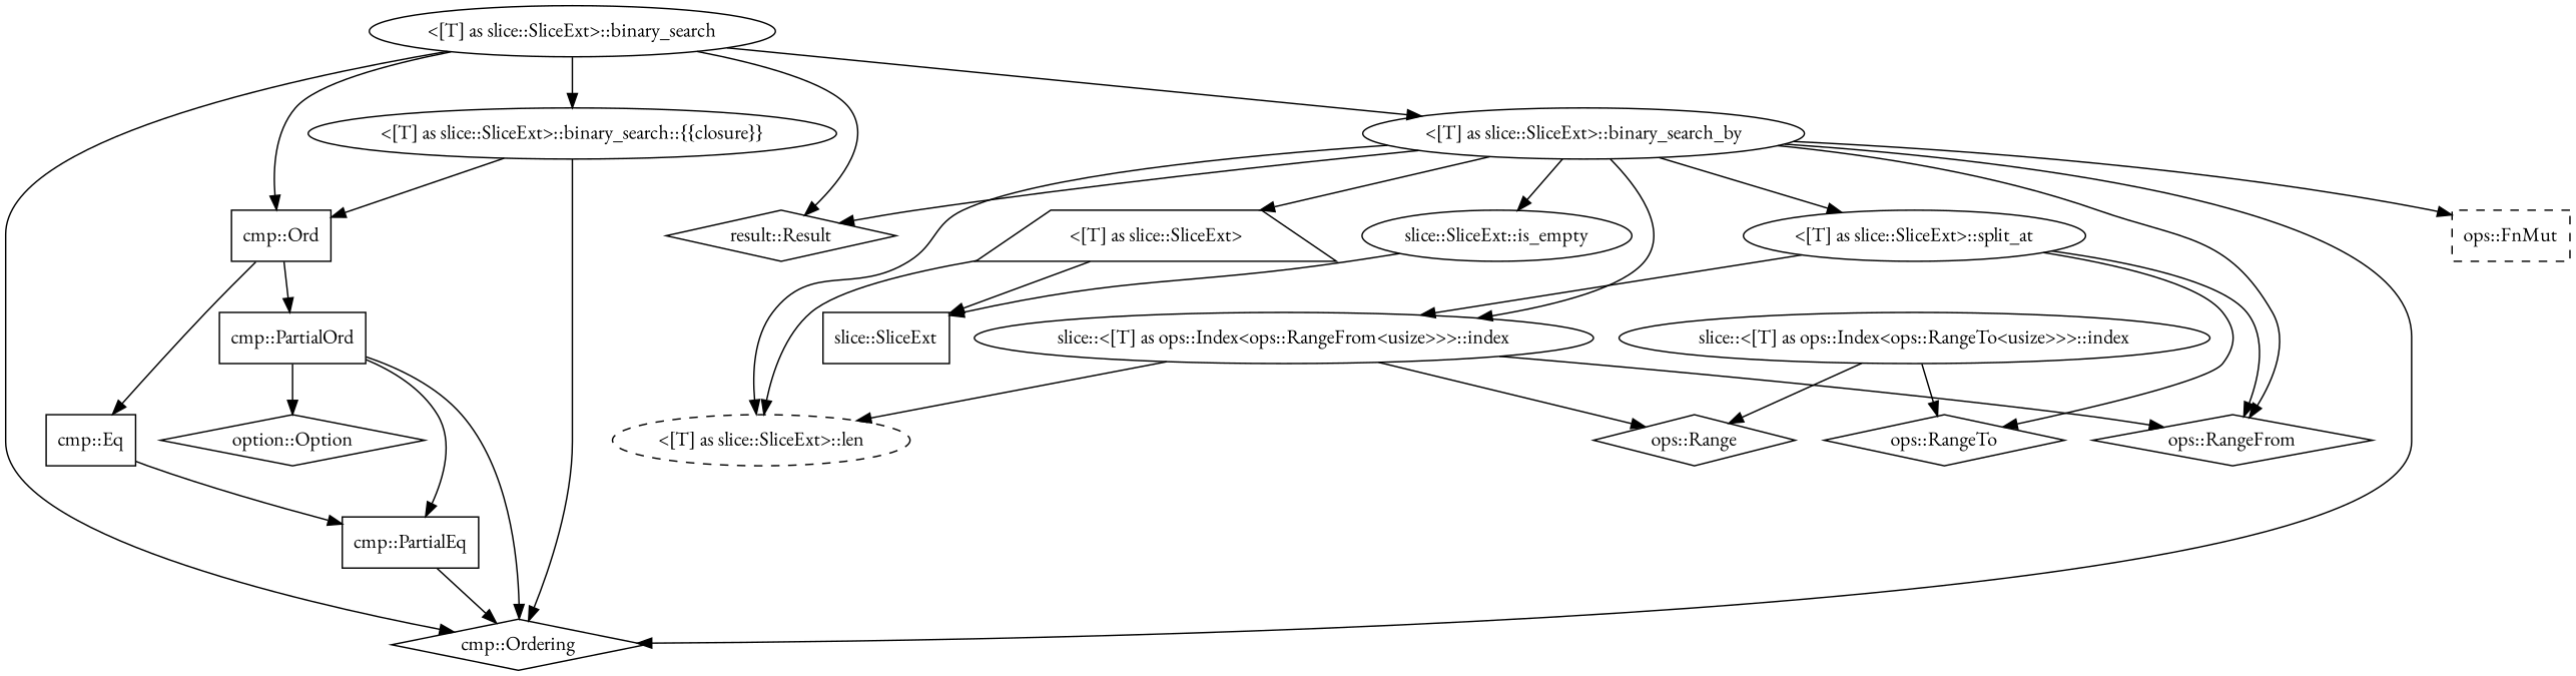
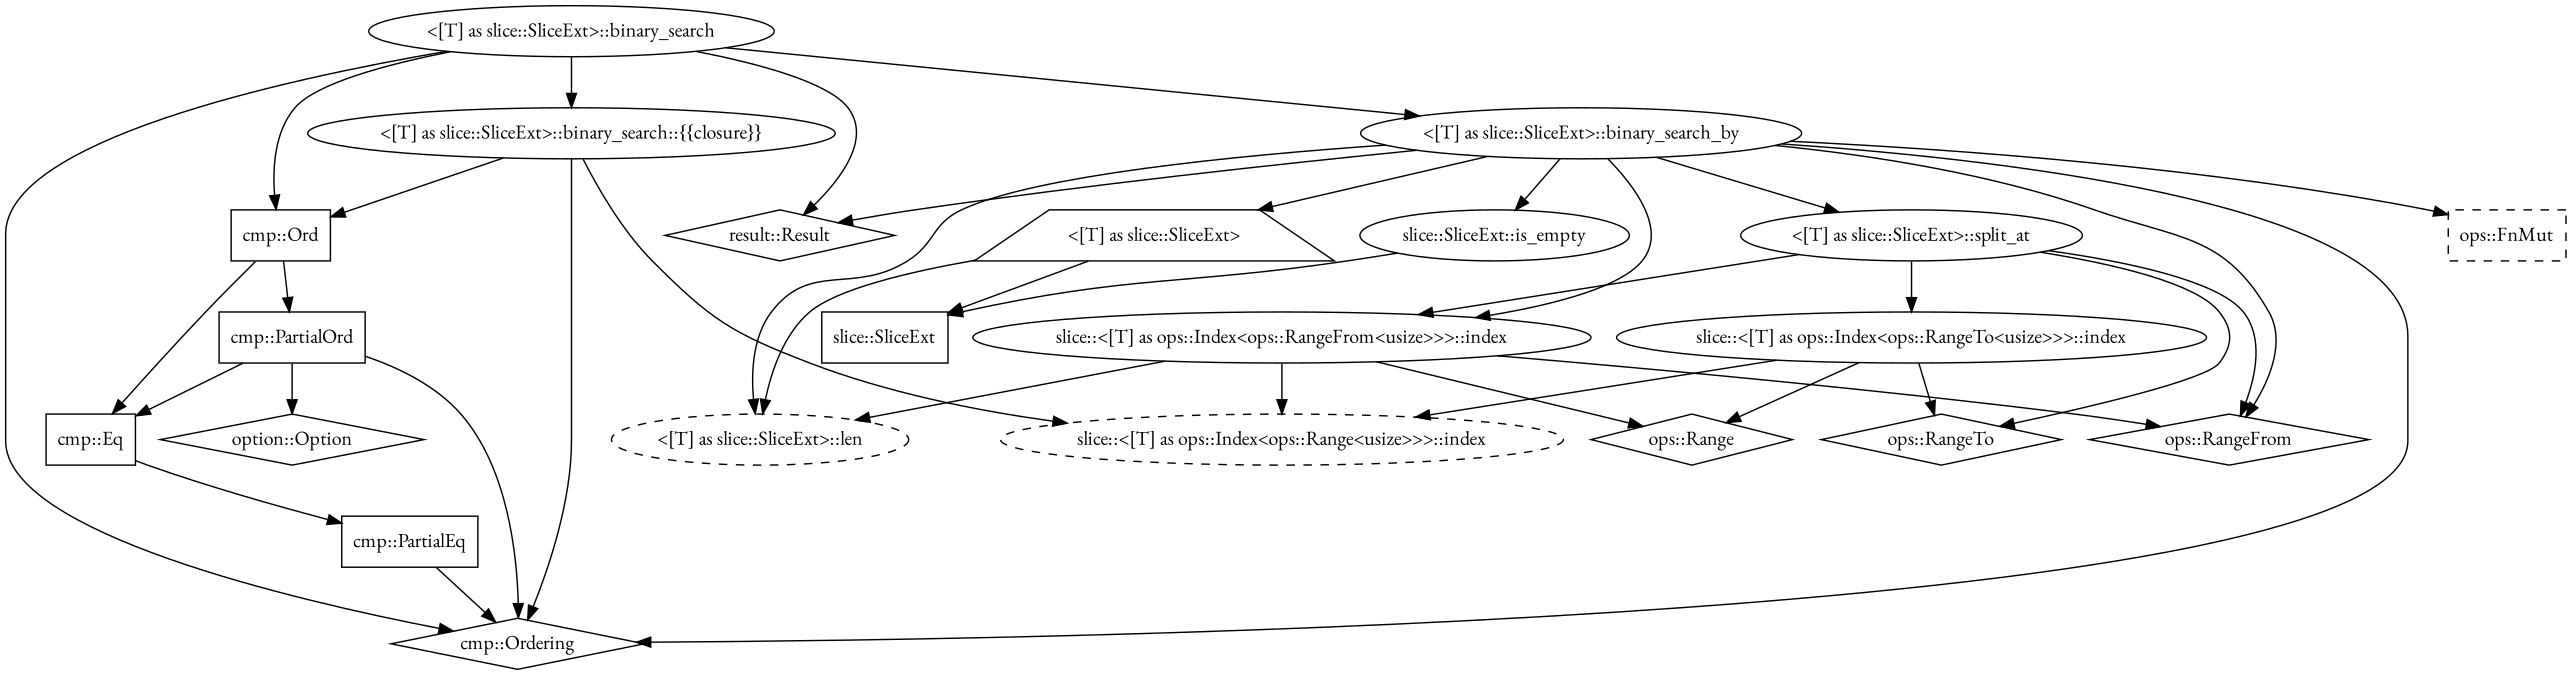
  digraph {
    fontname="EB Garamond"
    node [fontname="EB Garamond"]
    edge [fontname="EB Garamond"]
    n1 [label="<[T] as slice::SliceExt>::binary_search"]
    n2 [label="<[T] as slice::SliceExt>::binary_search::{{closure}}"]
    n3 [label="cmp::Ordering" shape=diamond]
    n4 [label="<[T] as slice::SliceExt>::binary_search_by"]
    n5 [label="cmp::Ord" shape=box]
    n6 [label="result::Result" shape=diamond]
+   n7 [label="slice::<[T] as ops::Index<ops::Range<usize>>>::index" style=dashed]
    n8 [label="ops::FnMut" shape=box style=dashed]
    n9 [label="<[T] as slice::SliceExt>::len" style=dashed]
    n10 [label="<[T] as slice::SliceExt>::split_at"]
    n11 [label="<[T] as slice::SliceExt>" shape=trapezium]
    n12 [label="slice::SliceExt::is_empty"]
    n13 [label="ops::RangeFrom" shape=diamond]
    n14 [label="slice::<[T] as ops::Index<ops::RangeFrom<usize>>>::index"]
    n15 [label="cmp::Eq" shape=box]
    n16 [label="cmp::PartialOrd" shape=box]
    n17 [label="ops::RangeTo" shape=diamond]
    n18 [label="slice::<[T] as ops::Index<ops::RangeTo<usize>>>::index"]
    n19 [label="slice::SliceExt" shape=box]
    n20 [label="ops::Range" shape=diamond]
    n21 [label="cmp::PartialEq" shape=box]
    n22 [label="option::Option" shape=diamond]
    n1 -> n2
    n1 -> n3
    n1 -> n4
    n1 -> n5
    n1 -> n6
    n2 -> n3
    n2 -> n5
+   n2 -> n7
    n4 -> n3
    n4 -> n6
    n4 -> n8
    n4 -> n9
    n4 -> n10
    n4 -> n11
    n4 -> n12
    n4 -> n13
    n4 -> n14
    n5 -> n15
    n5 -> n16
    n10 -> n13
    n10 -> n14
    n10 -> n17
+   n10 -> n18
    n11 -> n9
    n11 -> n19
    n12 -> n19
+   n14 -> n7
    n14 -> n9
    n14 -> n13
    n14 -> n20
    n15 -> n21
    n16 -> n3
-   n16 -> n21
+   n16 -> n15
    n16 -> n22
+   n18 -> n7
    n18 -> n17
    n18 -> n20
    n21 -> n3
  }
